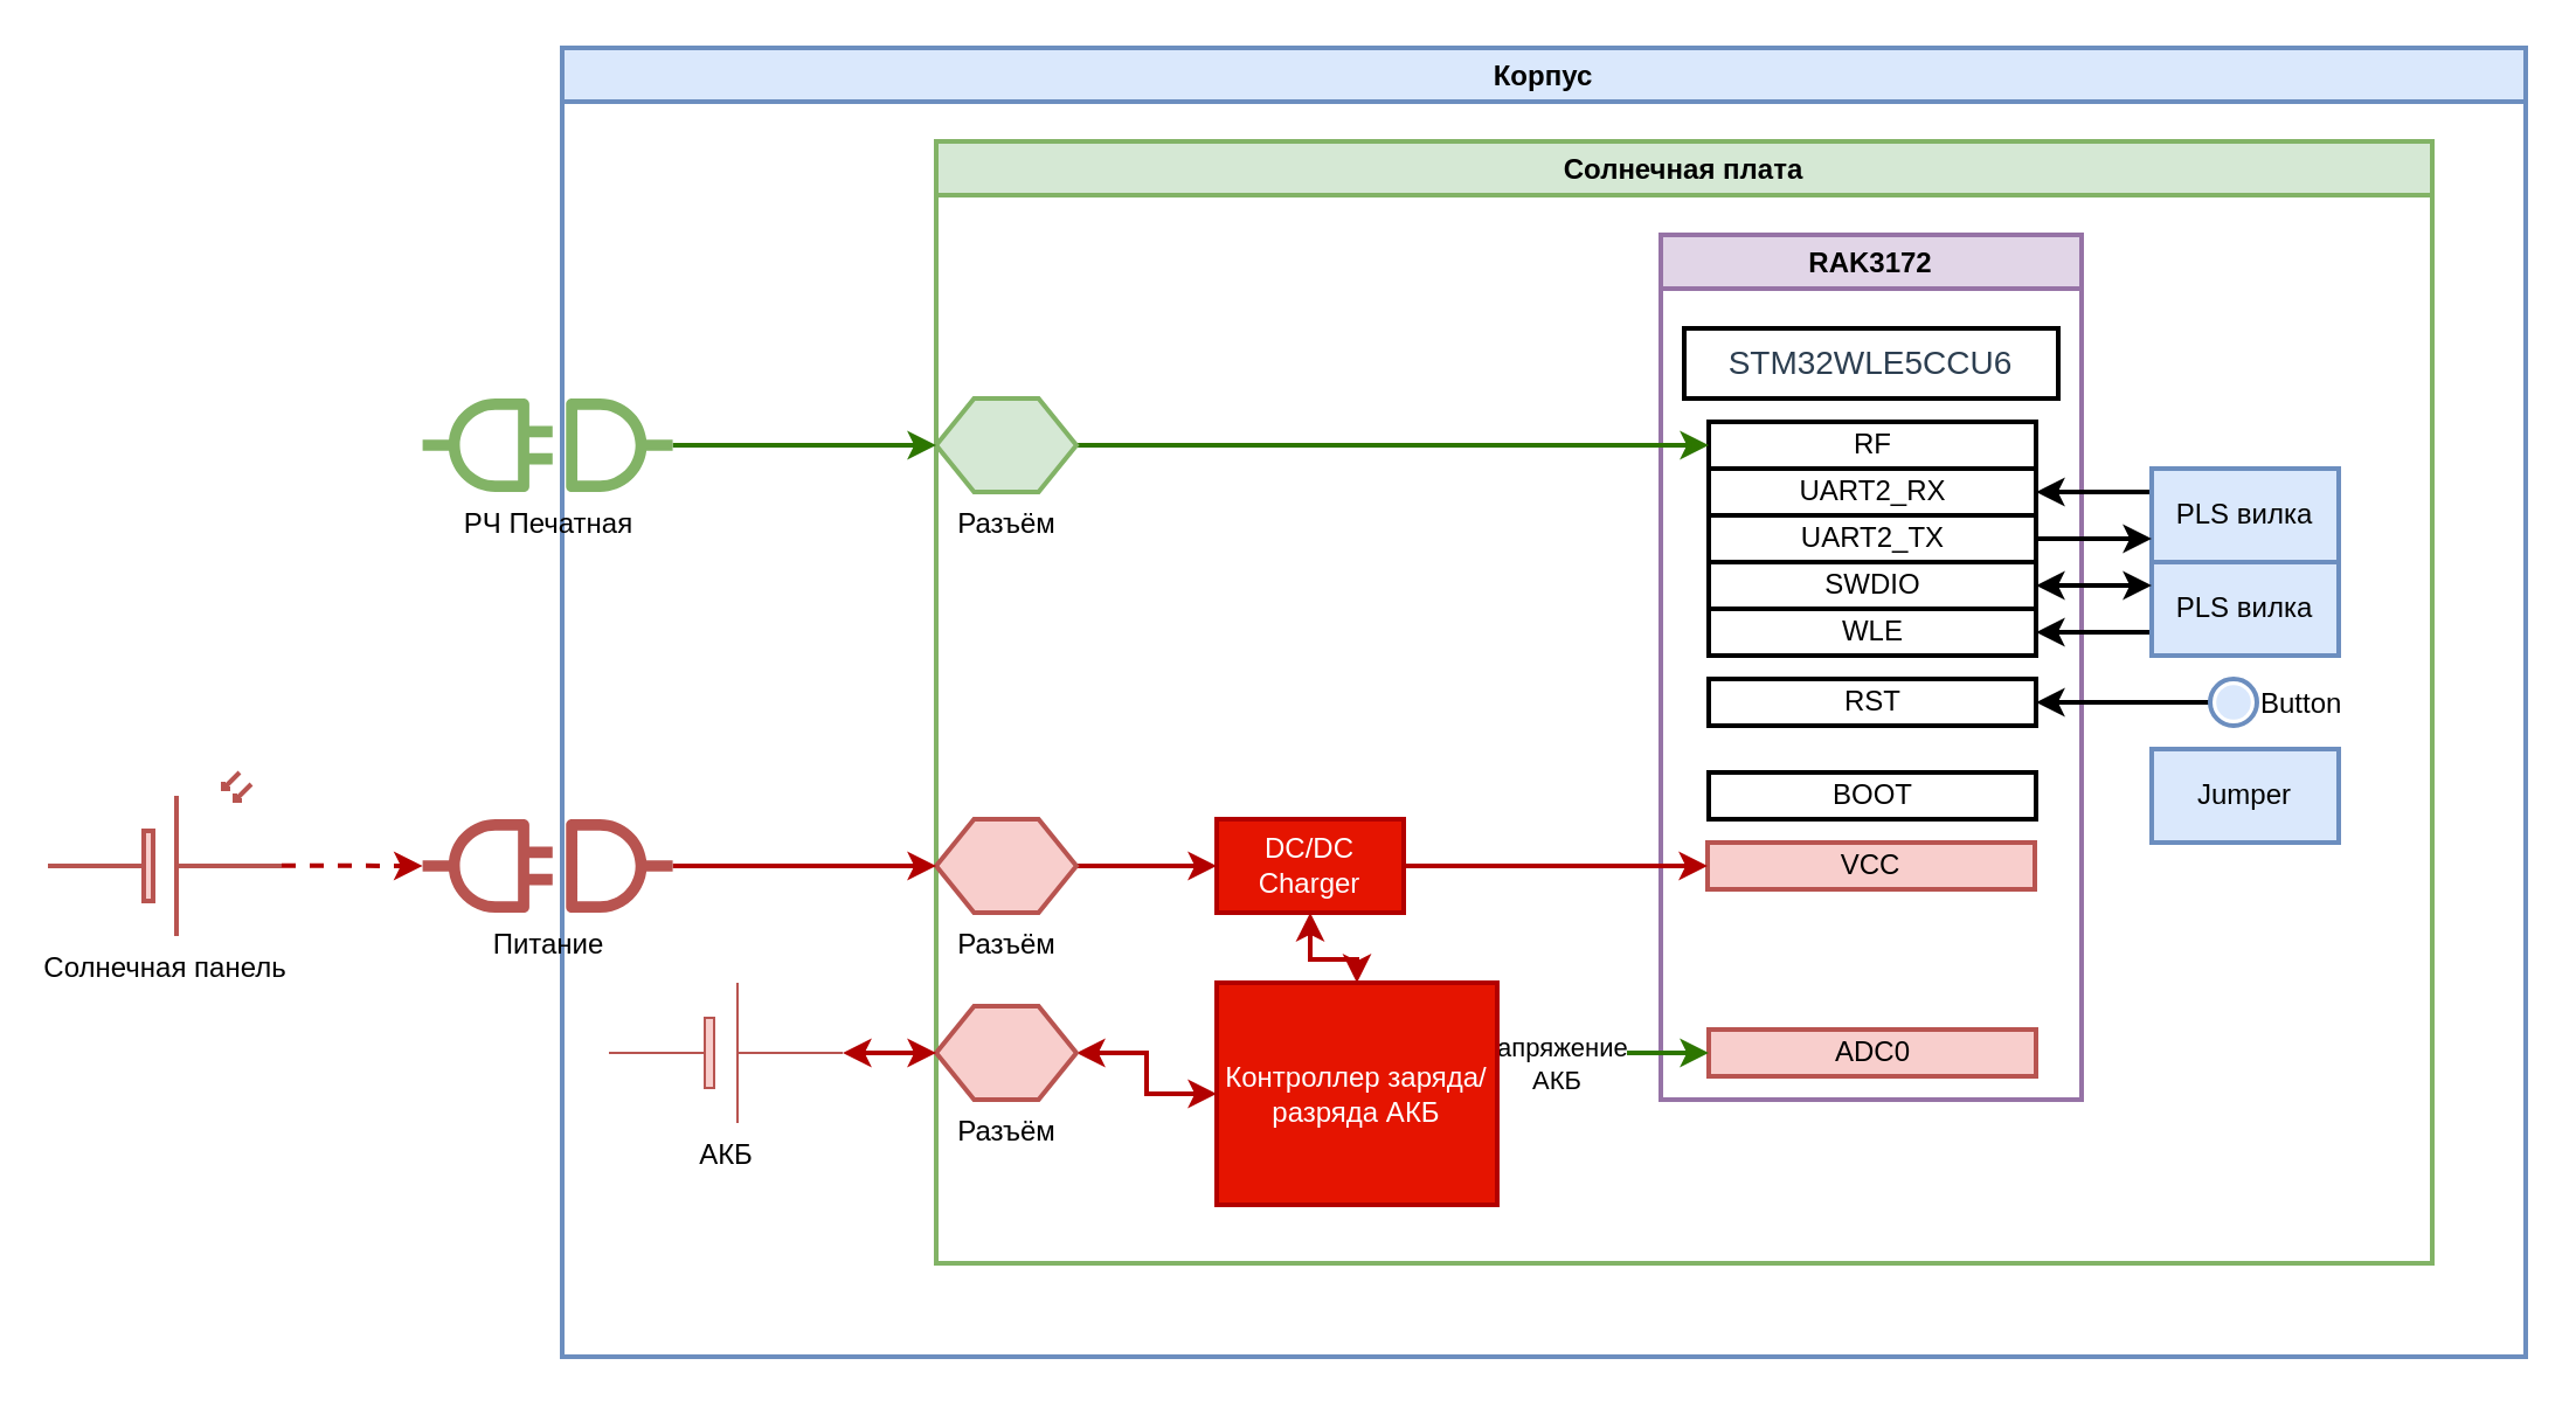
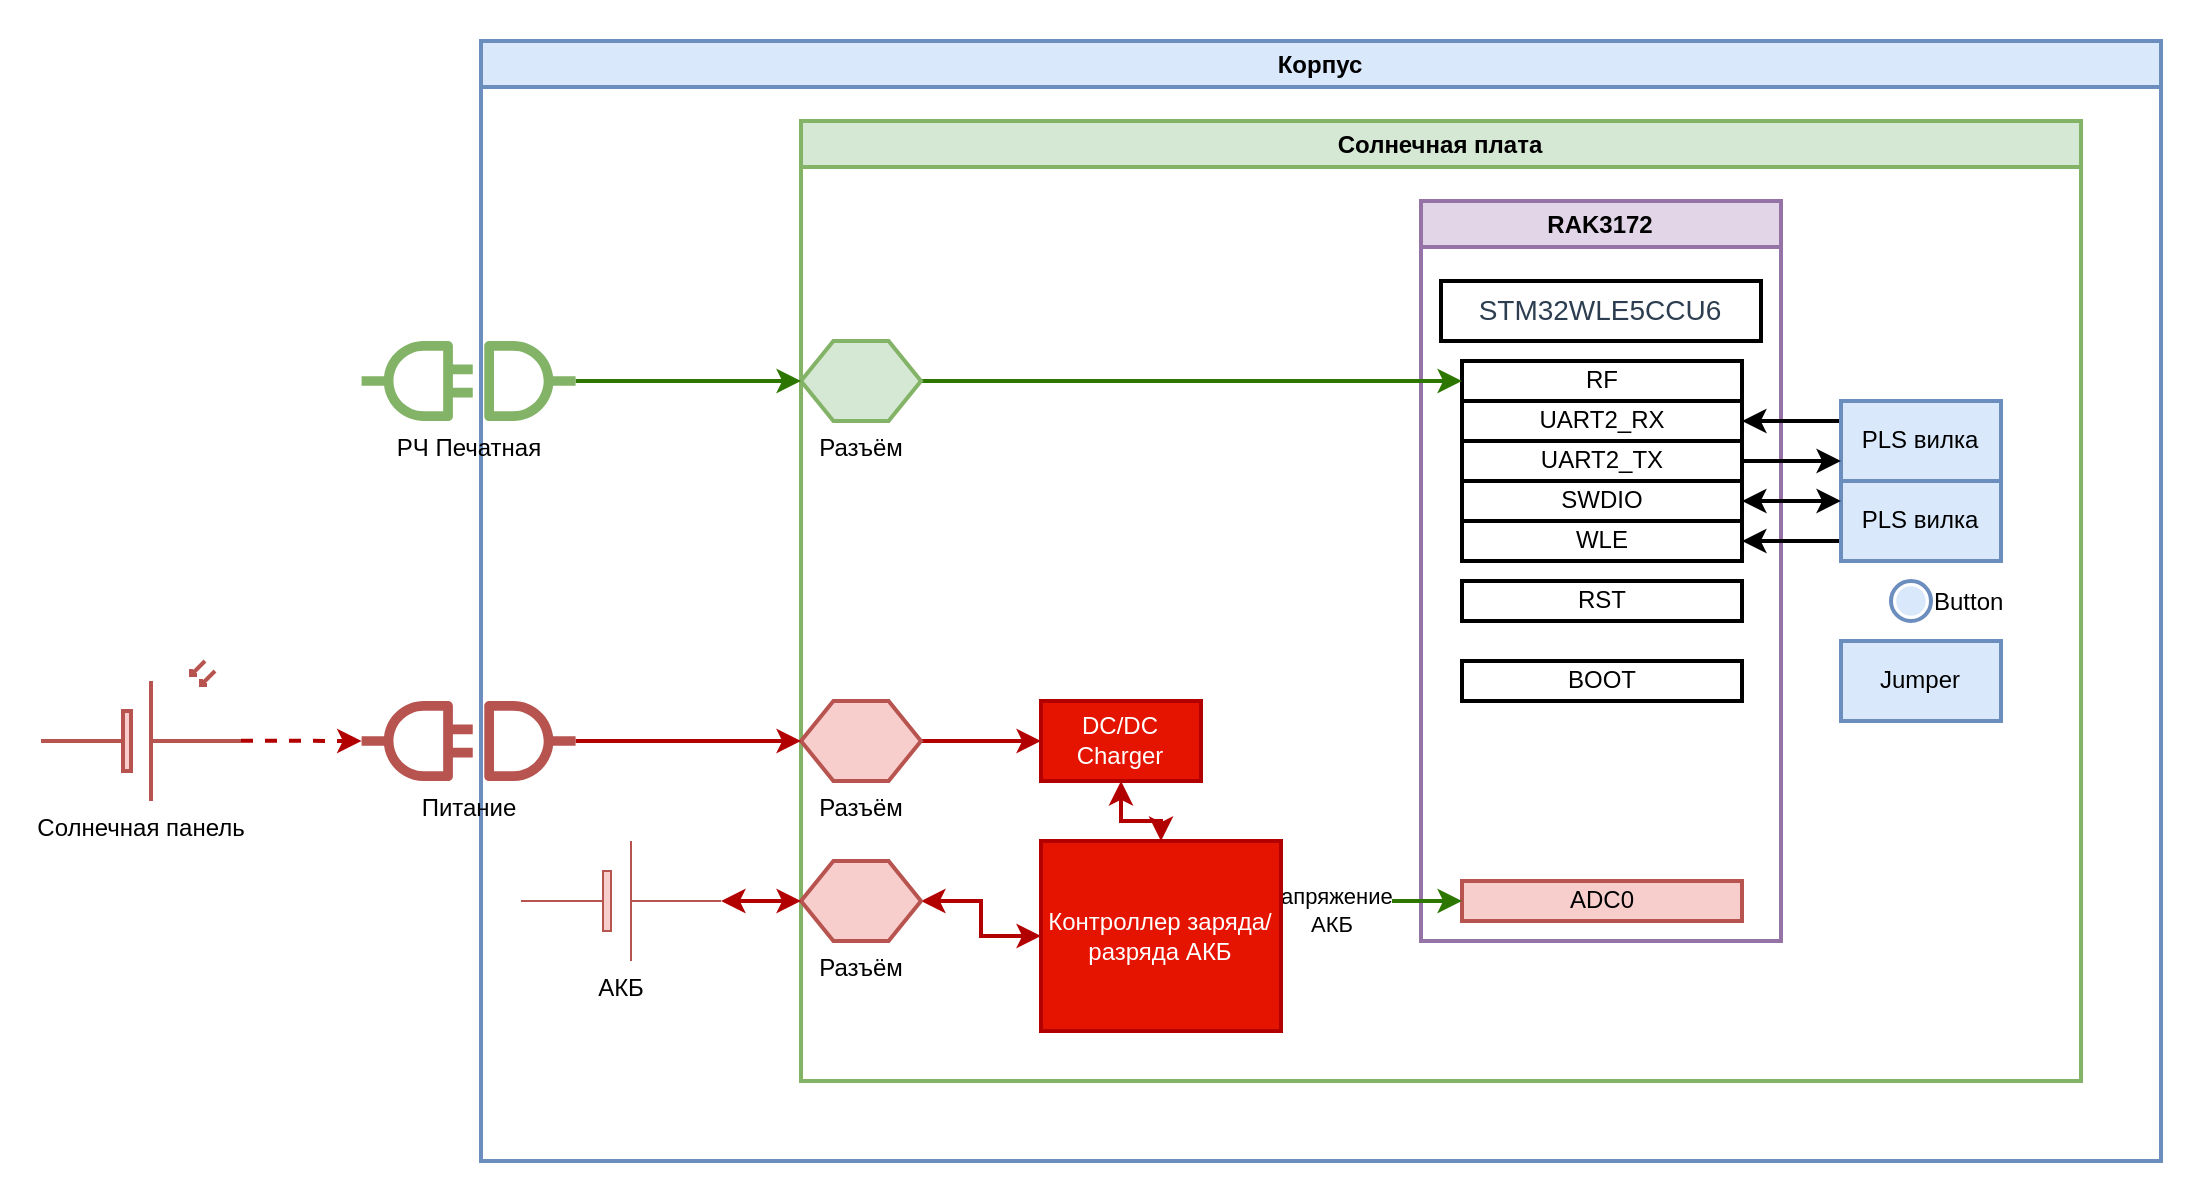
  <mxCell id="0" />
  <mxCell id="1" parent="0" />
  <mxCell id="2" value="Корпус" style="swimlane;fillColor=#dae8fc;strokeColor=#6c8ebf;strokeWidth=2;" parent="1" vertex="1"><mxGeometry x="240" y="20" width="840" height="560" as="geometry" /></mxCell>
  <mxCell id="3" value="Солнечная плата" style="swimlane;fillColor=#d5e8d4;strokeColor=#82b366;strokeWidth=2;" parent="2" vertex="1"><mxGeometry x="160" y="40" width="640" height="480" as="geometry" /></mxCell>
  <mxCell id="4" value="RAK3172" style="swimlane;strokeWidth=2;fillColor=#e1d5e7;strokeColor=#9673a6;" parent="3" vertex="1"><mxGeometry x="310" y="40" width="180" height="370" as="geometry" /></mxCell>
  <mxCell id="5" value="RF" style="rounded=0;whiteSpace=wrap;html=1;strokeWidth=2;" parent="4" vertex="1"><mxGeometry x="20.5" y="80" width="140" height="20" as="geometry" /></mxCell>
  <mxCell id="6" value="UART2_RX" style="rounded=0;whiteSpace=wrap;html=1;strokeWidth=2;" parent="4" vertex="1"><mxGeometry x="20.5" y="100" width="140" height="20" as="geometry" /></mxCell>
  <mxCell id="7" value="WLE" style="rounded=0;whiteSpace=wrap;html=1;strokeWidth=2;" parent="4" vertex="1"><mxGeometry x="20.5" y="160" width="140" height="20" as="geometry" /></mxCell>
  <mxCell id="8" value="RST" style="rounded=0;whiteSpace=wrap;html=1;strokeWidth=2;" parent="4" vertex="1"><mxGeometry x="20.5" y="190" width="140" height="20" as="geometry" /></mxCell>
  <mxCell id="9" value="SWDIO" style="rounded=0;whiteSpace=wrap;html=1;strokeWidth=2;" parent="4" vertex="1"><mxGeometry x="20.5" y="140" width="140" height="20" as="geometry" /></mxCell>
  <mxCell id="10" value="UART2_TX" style="rounded=0;whiteSpace=wrap;html=1;strokeWidth=2;" parent="4" vertex="1"><mxGeometry x="20.5" y="120" width="140" height="20" as="geometry" /></mxCell>
  <mxCell id="11" value="BOOT" style="rounded=0;whiteSpace=wrap;html=1;strokeWidth=2;" parent="4" vertex="1"><mxGeometry x="20.5" y="230" width="140" height="20" as="geometry" /></mxCell>
  <mxCell id="12" value="&lt;span style=&quot;color: rgb(44 , 62 , 80) ; font-family: , &amp;#34;blinkmacsystemfont&amp;#34; , &amp;#34;segoe ui&amp;#34; , &amp;#34;roboto&amp;#34; , &amp;#34;oxygen&amp;#34; , &amp;#34;ubuntu&amp;#34; , &amp;#34;cantarell&amp;#34; , &amp;#34;fira sans&amp;#34; , &amp;#34;droid sans&amp;#34; , &amp;#34;helvetica neue&amp;#34; , sans-serif ; font-size: 14px ; text-align: left ; background-color: rgb(255 , 255 , 255)&quot;&gt;STM32WLE5CCU6&lt;/span&gt;" style="rounded=0;whiteSpace=wrap;html=1;strokeWidth=2;" parent="4" vertex="1"><mxGeometry x="10" y="40" width="160" height="30" as="geometry" /></mxCell>
- <mxCell id="13" value="VCC" style="rounded=0;whiteSpace=wrap;html=1;strokeWidth=2;fillColor=#f8cecc;strokeColor=#b85450;" parent="4" vertex="1"><mxGeometry x="20" y="260" width="140" height="20" as="geometry" /></mxCell>
  <mxCell id="14" value="ADC0" style="rounded=0;whiteSpace=wrap;html=1;strokeWidth=2;fillColor=#f8cecc;strokeColor=#b85450;" parent="4" vertex="1"><mxGeometry x="20.5" y="340" width="140" height="20" as="geometry" /></mxCell>
  <mxCell id="15" style="edgeStyle=orthogonalEdgeStyle;rounded=0;orthogonalLoop=1;jettySize=auto;html=1;exitX=0;exitY=0.25;exitDx=0;exitDy=0;entryX=1;entryY=0.5;entryDx=0;entryDy=0;strokeWidth=2;" parent="3" source="16" target="6" edge="1"><mxGeometry relative="1" as="geometry" /></mxCell>
  <mxCell id="16" value="PLS вилка" style="rounded=0;whiteSpace=wrap;html=1;strokeWidth=2;fillColor=#dae8fc;strokeColor=#6c8ebf;" parent="3" vertex="1"><mxGeometry x="520" y="140" width="80" height="40" as="geometry" /></mxCell>
  <mxCell id="17" style="edgeStyle=orthogonalEdgeStyle;rounded=0;orthogonalLoop=1;jettySize=auto;html=1;exitX=1;exitY=0.5;exitDx=0;exitDy=0;entryX=0;entryY=0.75;entryDx=0;entryDy=0;strokeWidth=2;" parent="3" source="10" target="16" edge="1"><mxGeometry relative="1" as="geometry" /></mxCell>
  <mxCell id="18" style="edgeStyle=orthogonalEdgeStyle;rounded=0;orthogonalLoop=1;jettySize=auto;html=1;exitX=0;exitY=0.75;exitDx=0;exitDy=0;entryX=1;entryY=0.5;entryDx=0;entryDy=0;startArrow=none;startFill=0;strokeWidth=2;" parent="3" source="19" target="7" edge="1"><mxGeometry relative="1" as="geometry" /></mxCell>
  <mxCell id="19" value="PLS вилка" style="rounded=0;whiteSpace=wrap;html=1;strokeWidth=2;fillColor=#dae8fc;strokeColor=#6c8ebf;" parent="3" vertex="1"><mxGeometry x="520" y="180" width="80" height="40" as="geometry" /></mxCell>
  <mxCell id="20" style="edgeStyle=orthogonalEdgeStyle;rounded=0;orthogonalLoop=1;jettySize=auto;html=1;exitX=1;exitY=0.5;exitDx=0;exitDy=0;entryX=0;entryY=0.25;entryDx=0;entryDy=0;startArrow=classic;startFill=1;strokeWidth=2;" parent="3" source="9" target="19" edge="1"><mxGeometry relative="1" as="geometry" /></mxCell>
- <mxCell id="21" style="edgeStyle=orthogonalEdgeStyle;rounded=0;orthogonalLoop=1;jettySize=auto;html=1;exitX=1;exitY=0.5;exitDx=0;exitDy=0;entryX=0;entryY=0.5;entryDx=0;entryDy=0;startArrow=none;startFill=0;strokeWidth=2;fillColor=#e51400;strokeColor=#B20000;" parent="3" source="22" target="13" edge="1"><mxGeometry relative="1" as="geometry" /></mxCell>
  <mxCell id="22" value="DC/DC&lt;br&gt;Charger" style="rounded=0;whiteSpace=wrap;html=1;fillColor=#e51400;fontColor=#ffffff;strokeColor=#B20000;strokeWidth=2;" parent="3" vertex="1"><mxGeometry x="120" y="290" width="80" height="40" as="geometry" /></mxCell>
- <mxCell id="23" style="edgeStyle=orthogonalEdgeStyle;rounded=0;orthogonalLoop=1;jettySize=auto;html=1;startArrow=none;startFill=0;strokeWidth=2;" parent="3" source="24" target="8" edge="1"><mxGeometry relative="1" as="geometry" /></mxCell>
  <mxCell id="24" value="Button" style="dashed=0;labelPosition=right;align=left;shape=mxgraph.gmdl.radiobutton;strokeColor=#6c8ebf;fillColor=#dae8fc;strokeWidth=2;aspect=fixed;sketch=0;labelBackgroundColor=#FFFFFF;" parent="3" vertex="1"><mxGeometry x="545" y="230" width="20" height="20" as="geometry" /></mxCell>
  <mxCell id="25" value="Jumper" style="rounded=0;whiteSpace=wrap;html=1;strokeWidth=2;fillColor=#dae8fc;strokeColor=#6c8ebf;" parent="3" vertex="1"><mxGeometry x="520" y="260" width="80" height="40" as="geometry" /></mxCell>
  <mxCell id="26" style="edgeStyle=orthogonalEdgeStyle;rounded=0;orthogonalLoop=1;jettySize=auto;html=1;startArrow=none;startFill=0;strokeWidth=2;exitX=1;exitY=0.5;exitDx=0;exitDy=0;fillColor=#60a917;strokeColor=#2D7600;" parent="3" source="27" target="5" edge="1"><mxGeometry relative="1" as="geometry"><mxPoint x="220" y="130" as="sourcePoint" /></mxGeometry></mxCell>
  <mxCell id="27" value="Разъём" style="verticalLabelPosition=bottom;verticalAlign=top;html=1;shape=hexagon;perimeter=hexagonPerimeter2;arcSize=6;size=0.27;labelBackgroundColor=none;strokeWidth=2;fillColor=#d5e8d4;strokeColor=#82b366;" parent="3" vertex="1"><mxGeometry y="110" width="60" height="40" as="geometry" /></mxCell>
  <mxCell id="28" style="edgeStyle=orthogonalEdgeStyle;rounded=0;orthogonalLoop=1;jettySize=auto;html=1;exitX=1;exitY=0.5;exitDx=0;exitDy=0;entryX=0;entryY=0.5;entryDx=0;entryDy=0;startArrow=none;startFill=0;strokeWidth=2;fillColor=#e51400;strokeColor=#B20000;" parent="3" source="29" target="22" edge="1"><mxGeometry relative="1" as="geometry" /></mxCell>
  <mxCell id="29" value="Разъём" style="verticalLabelPosition=bottom;verticalAlign=top;html=1;shape=hexagon;perimeter=hexagonPerimeter2;arcSize=6;size=0.27;labelBackgroundColor=none;strokeWidth=2;fillColor=#f8cecc;strokeColor=#b85450;" parent="3" vertex="1"><mxGeometry y="290" width="60" height="40" as="geometry" /></mxCell>
  <mxCell id="30" style="edgeStyle=orthogonalEdgeStyle;rounded=0;orthogonalLoop=1;jettySize=auto;html=1;exitX=0;exitY=0.5;exitDx=0;exitDy=0;entryX=1;entryY=0.5;entryDx=0;entryDy=0;startArrow=classic;startFill=1;strokeWidth=2;fillColor=#e51400;strokeColor=#B20000;" parent="3" source="32" target="34" edge="1"><mxGeometry relative="1" as="geometry" /></mxCell>
  <mxCell id="31" value="Напряжение&lt;br&gt;&amp;nbsp;АКБ" style="edgeStyle=orthogonalEdgeStyle;rounded=0;orthogonalLoop=1;jettySize=auto;html=1;entryX=0;entryY=0.5;entryDx=0;entryDy=0;startArrow=none;startFill=0;strokeWidth=2;fillColor=#60a917;strokeColor=#2D7600;" parent="3" source="32" target="14" edge="1"><mxGeometry x="0.073" y="20" relative="1" as="geometry"><mxPoint x="-1" as="offset" /></mxGeometry></mxCell>
  <mxCell id="32" value="Контроллер заряда/разряда АКБ" style="rounded=0;whiteSpace=wrap;html=1;labelBackgroundColor=none;strokeWidth=2;fillColor=#e51400;fontColor=#ffffff;strokeColor=#B20000;labelBorderColor=none;" parent="3" vertex="1"><mxGeometry x="120" y="360" width="120" height="95" as="geometry" /></mxCell>
  <mxCell id="33" style="edgeStyle=orthogonalEdgeStyle;rounded=0;orthogonalLoop=1;jettySize=auto;html=1;entryX=0.5;entryY=0;entryDx=0;entryDy=0;startArrow=classic;startFill=1;strokeWidth=2;fillColor=#e51400;strokeColor=#B20000;" parent="3" source="22" target="32" edge="1"><mxGeometry relative="1" as="geometry" /></mxCell>
  <mxCell id="34" value="Разъём" style="verticalLabelPosition=bottom;verticalAlign=top;html=1;shape=hexagon;perimeter=hexagonPerimeter2;arcSize=6;size=0.27;labelBackgroundColor=none;strokeWidth=2;fillColor=#f8cecc;strokeColor=#b85450;" parent="3" vertex="1"><mxGeometry y="370" width="60" height="40" as="geometry" /></mxCell>
  <mxCell id="35" style="edgeStyle=orthogonalEdgeStyle;rounded=0;orthogonalLoop=1;jettySize=auto;html=1;startArrow=none;startFill=0;strokeWidth=2;fillColor=#60a917;strokeColor=#2D7600;" parent="2" source="36" target="27" edge="1"><mxGeometry relative="1" as="geometry"><mxPoint x="158.75" y="170" as="targetPoint" /></mxGeometry></mxCell>
  <mxCell id="36" value="РЧ Печатная" style="sketch=0;outlineConnect=0;fillColor=#82B366;strokeColor=#82B366;dashed=0;verticalLabelPosition=bottom;verticalAlign=top;align=center;html=1;fontSize=12;fontStyle=0;aspect=fixed;pointerEvents=1;shape=mxgraph.aws4.connector;strokeWidth=2;" parent="2" vertex="1"><mxGeometry x="-60" y="150" width="107.59" height="40" as="geometry" /></mxCell>
  <mxCell id="37" style="edgeStyle=orthogonalEdgeStyle;rounded=0;orthogonalLoop=1;jettySize=auto;html=1;entryX=0;entryY=0.5;entryDx=0;entryDy=0;startArrow=none;startFill=0;strokeWidth=2;fillColor=#e51400;strokeColor=#B20000;" parent="2" source="38" target="29" edge="1"><mxGeometry relative="1" as="geometry" /></mxCell>
  <mxCell id="38" value="&lt;span style=&quot;&quot;&gt;Питание&lt;/span&gt;" style="sketch=0;outlineConnect=0;fillColor=#B85450;strokeColor=#B85450;dashed=0;verticalLabelPosition=bottom;verticalAlign=top;align=center;html=1;fontSize=12;fontStyle=0;aspect=fixed;pointerEvents=1;shape=mxgraph.aws4.connector;strokeWidth=2;labelBackgroundColor=none;" parent="2" vertex="1"><mxGeometry x="-60" y="330" width="107.59" height="40" as="geometry" /></mxCell>
  <mxCell id="39" value="АКБ" style="verticalLabelPosition=bottom;shadow=0;dashed=0;align=center;fillColor=#f8cecc;html=1;verticalAlign=top;strokeWidth=1;shape=mxgraph.electrical.miscellaneous.monocell_battery;labelBackgroundColor=none;strokeColor=#b85450;" parent="2" vertex="1"><mxGeometry x="20" y="400" width="100" height="60" as="geometry" /></mxCell>
  <mxCell id="40" style="edgeStyle=orthogonalEdgeStyle;rounded=0;orthogonalLoop=1;jettySize=auto;html=1;exitX=0;exitY=0.5;exitDx=0;exitDy=0;entryX=1;entryY=0.5;entryDx=0;entryDy=0;entryPerimeter=0;startArrow=classic;startFill=1;strokeWidth=2;fillColor=#e51400;strokeColor=#B20000;" parent="2" source="34" target="39" edge="1"><mxGeometry relative="1" as="geometry" /></mxCell>
  <mxCell id="41" style="edgeStyle=orthogonalEdgeStyle;rounded=0;orthogonalLoop=1;jettySize=auto;html=1;exitX=1;exitY=0.57;exitDx=0;exitDy=0;exitPerimeter=0;startArrow=none;startFill=0;strokeWidth=2;fillColor=#e51400;strokeColor=#B20000;dashed=1;" parent="1" source="42" target="38" edge="1"><mxGeometry relative="1" as="geometry" /></mxCell>
  <mxCell id="42" value="&lt;span style=&quot;&quot;&gt;Солнечная панель&lt;/span&gt;" style="verticalLabelPosition=bottom;shadow=0;dashed=0;align=center;html=1;verticalAlign=top;shape=mxgraph.electrical.opto_electronics.solar_cell;pointerEvents=1;labelBackgroundColor=none;strokeWidth=2;fillColor=#f8cecc;strokeColor=#b85450;" parent="1" vertex="1"><mxGeometry x="20" y="330" width="100" height="70" as="geometry" /></mxCell>
